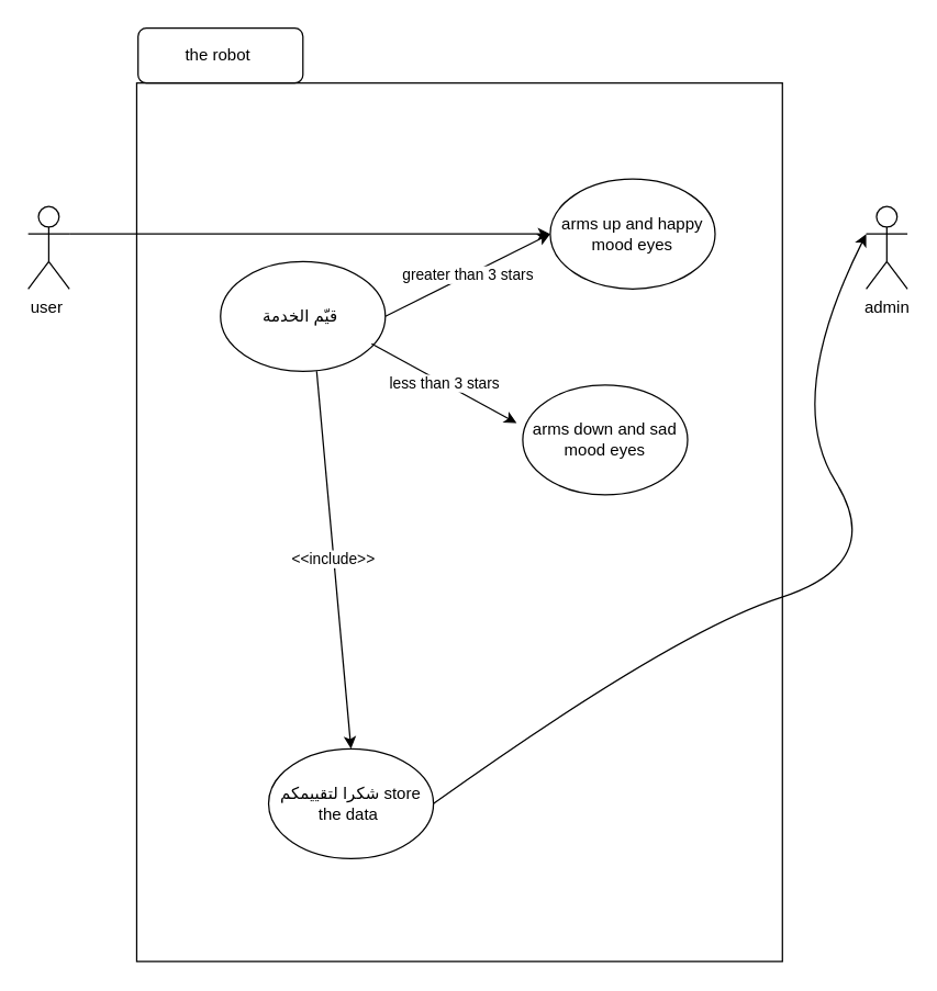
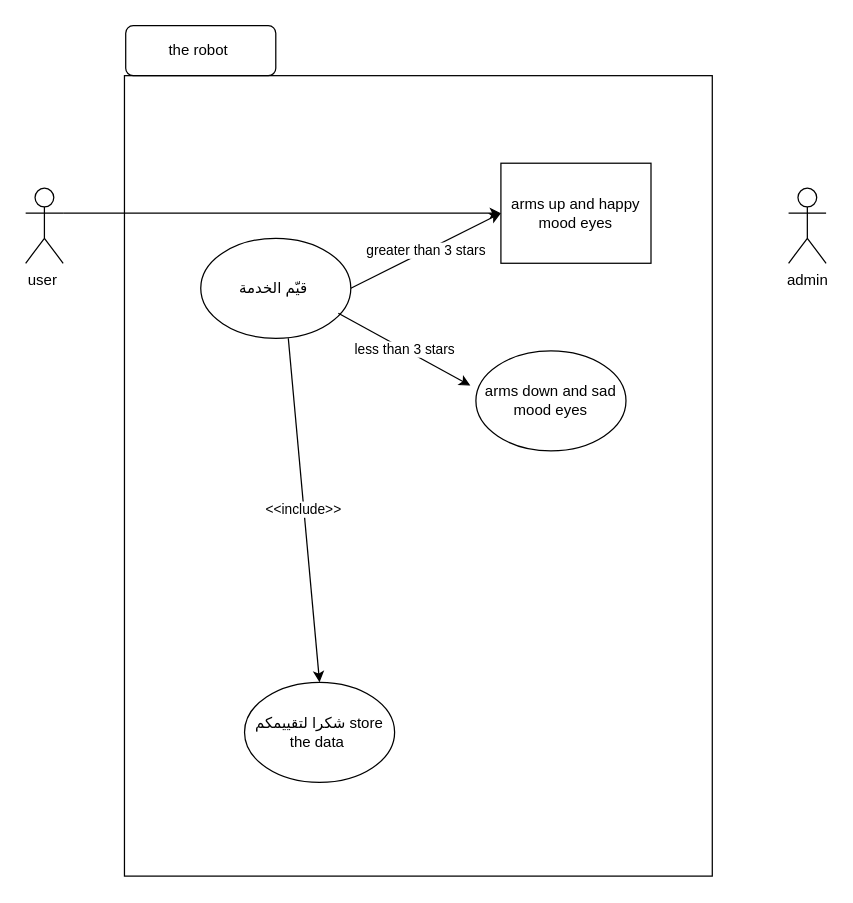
  <mxCell id="0" />
  <mxCell id="1" parent="0" />
  <mxCell id="2" value="user&amp;nbsp;" style="shape=umlActor;verticalLabelPosition=bottom;verticalAlign=top;html=1;outlineConnect=0;" vertex="1" parent="1"><mxGeometry x="20" y="150" width="30" height="60" as="geometry" /></mxCell>
  <mxCell id="3" value="&lt;h2&gt;&lt;br&gt;&lt;/h2&gt;" style="rounded=0;whiteSpace=wrap;html=1;fillColor=none;align=center;" vertex="1" parent="1"><mxGeometry x="99" y="60" width="470" height="640" as="geometry" /></mxCell>
  <mxCell id="4" value="the robot&amp;nbsp;" style="whiteSpace=wrap;html=1;fillColor=none;rounded=1;" vertex="1" parent="1"><mxGeometry x="100" y="20" width="120" height="40" as="geometry" /></mxCell>
  <mxCell id="5" value="admin" style="shape=umlActor;verticalLabelPosition=bottom;verticalAlign=top;html=1;outlineConnect=0;fillColor=none;" vertex="1" parent="1"><mxGeometry x="630" y="150" width="30" height="60" as="geometry" /></mxCell>
  <mxCell id="6" value="قيّم الخدمة&amp;nbsp;" style="ellipse;whiteSpace=wrap;html=1;fillColor=none;" vertex="1" parent="1"><mxGeometry x="160" y="190" width="120" height="80" as="geometry" /></mxCell>
- <mxCell id="7" value="arms up and happy mood eyes" style="ellipse;whiteSpace=wrap;html=1;fillColor=none;" vertex="1" parent="1"><mxGeometry x="400" y="130" width="120" height="80" as="geometry" /></mxCell>
+ <mxCell id="7" value="arms up and happy mood eyes" style="whiteSpace=wrap;html=1;fillColor=none;rounded=0;" vertex="1" parent="1"><mxGeometry x="400" y="130" width="120" height="80" as="geometry" /></mxCell>
  <mxCell id="8" value="arms down and sad mood eyes" style="ellipse;whiteSpace=wrap;html=1;fillColor=none;" vertex="1" parent="1"><mxGeometry x="380" y="280" width="120" height="80" as="geometry" /></mxCell>
  <mxCell id="9" value="greater than 3 stars" style="endArrow=classic;html=1;entryX=0;entryY=0.5;entryDx=0;entryDy=0;" edge="1" parent="1" target="7"><mxGeometry width="50" height="50" relative="1" as="geometry"><mxPoint x="280" y="230" as="sourcePoint" /><mxPoint x="330" y="180" as="targetPoint" /></mxGeometry></mxCell>
  <mxCell id="10" value="less than 3 stars" style="endArrow=classic;html=1;entryX=-0.037;entryY=0.347;entryDx=0;entryDy=0;entryPerimeter=0;" edge="1" parent="1" target="8"><mxGeometry width="50" height="50" relative="1" as="geometry"><mxPoint x="270" y="250" as="sourcePoint" /><mxPoint x="320" y="200" as="targetPoint" /></mxGeometry></mxCell>
  <mxCell id="11" style="edgeStyle=orthogonalEdgeStyle;rounded=0;orthogonalLoop=1;jettySize=auto;html=1;exitX=0.5;exitY=1;exitDx=0;exitDy=0;" edge="1" parent="1" source="7" target="7"><mxGeometry relative="1" as="geometry" /></mxCell>
  <mxCell id="12" value="شكرا لتقييمكم store the data&amp;nbsp;" style="ellipse;whiteSpace=wrap;html=1;fillColor=none;" vertex="1" parent="1"><mxGeometry x="195" y="545" width="120" height="80" as="geometry" /></mxCell>
- <mxCell id="13" value="" style="curved=1;endArrow=classic;html=1;exitX=1;exitY=0.5;exitDx=0;exitDy=0;entryX=0;entryY=0.333;entryDx=0;entryDy=0;entryPerimeter=0;" edge="1" parent="1" source="12" target="5"><mxGeometry width="50" height="50" relative="1" as="geometry"><mxPoint x="290" y="370" as="sourcePoint" /><mxPoint x="340" y="320" as="targetPoint" /><Array as="points"><mxPoint x="490" y="460" /><mxPoint x="645" y="410" /><mxPoint x="570" y="290" /></Array></mxGeometry></mxCell>
  <mxCell id="14" value="&amp;lt;&amp;lt;include&amp;gt;&amp;gt;" style="endArrow=classic;html=1;entryX=0.5;entryY=0;entryDx=0;entryDy=0;" edge="1" parent="1" target="12"><mxGeometry width="50" height="50" relative="1" as="geometry"><mxPoint x="230" y="270" as="sourcePoint" /><mxPoint x="390" y="320" as="targetPoint" /></mxGeometry></mxCell>
  <mxCell id="15" value="" style="endArrow=classic;html=1;exitX=1;exitY=0.333;exitDx=0;exitDy=0;exitPerimeter=0;" edge="1" parent="1" source="2" target="7"><mxGeometry width="50" height="50" relative="1" as="geometry"><mxPoint x="150" y="350" as="sourcePoint" /><mxPoint x="200" y="300" as="targetPoint" /></mxGeometry></mxCell>
